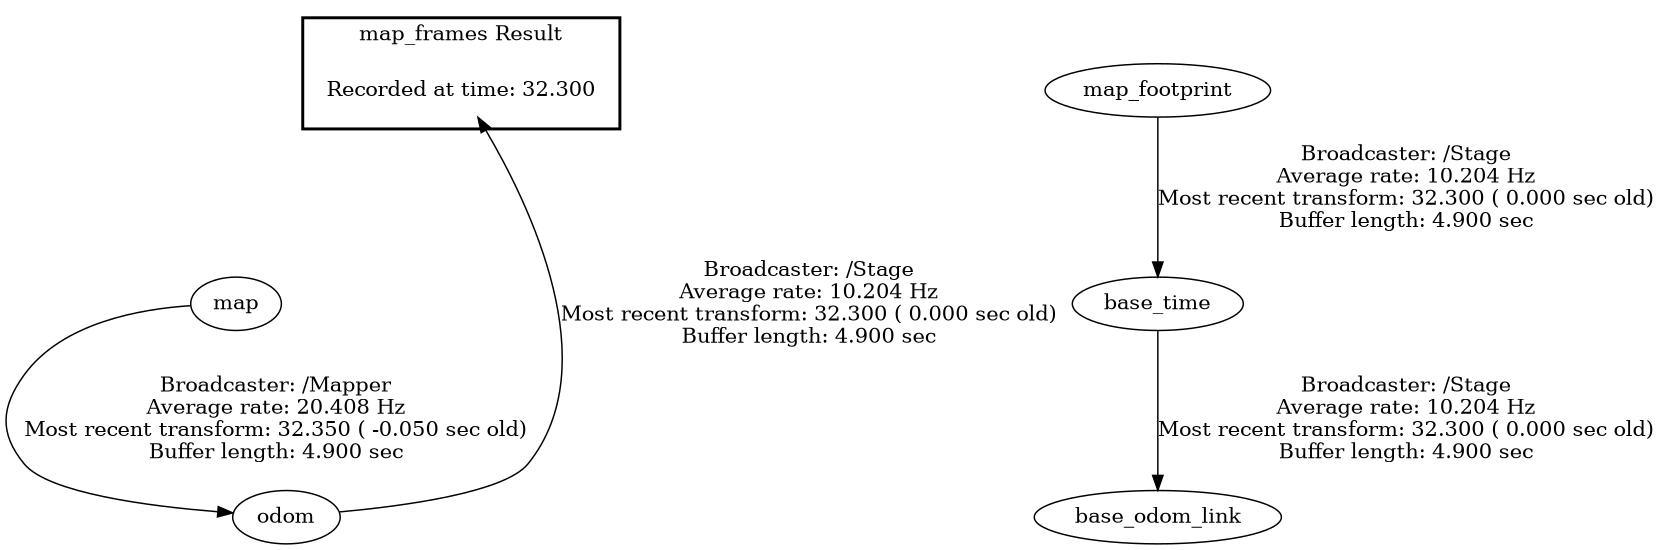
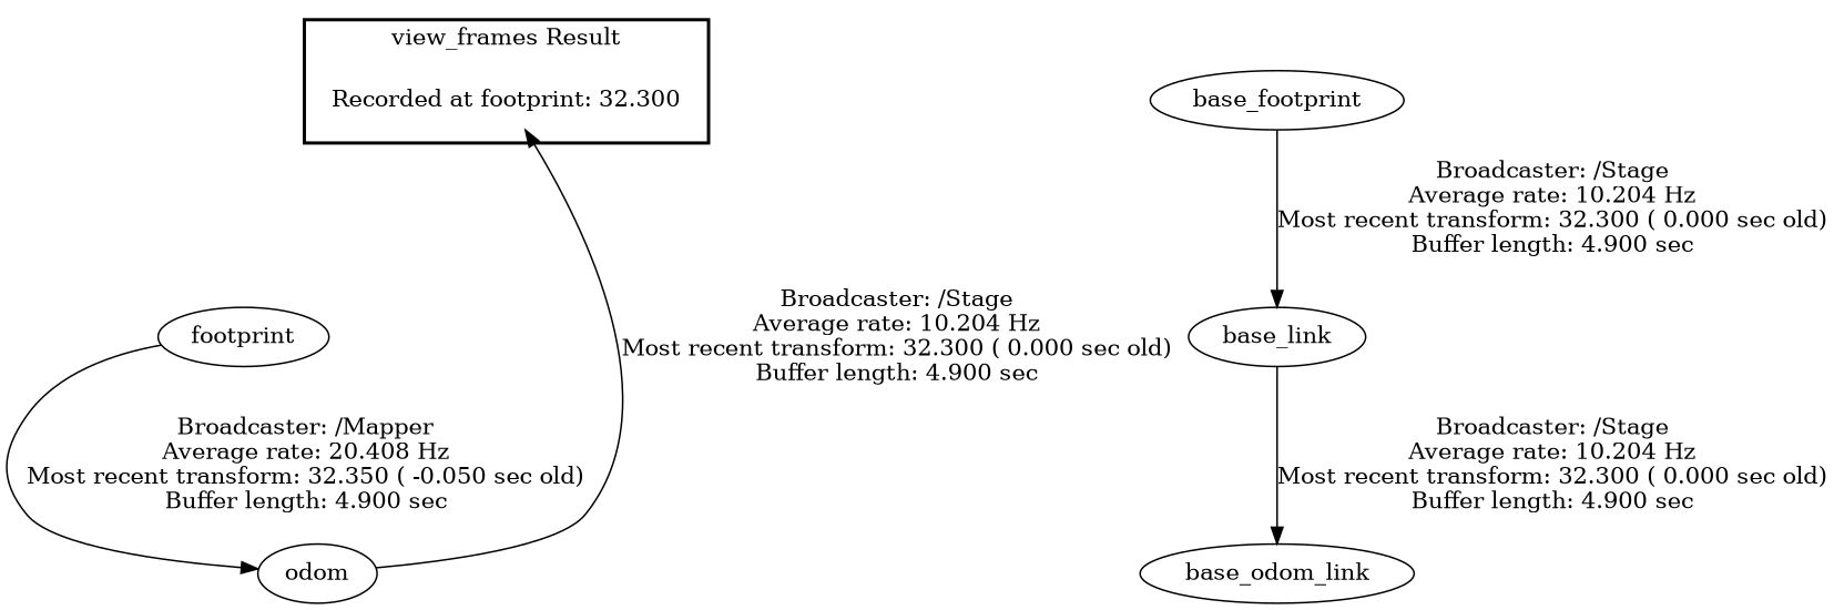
  digraph {
-   "Recorded at time: 32.300" [shape=plaintext]
-   map
+   "Recorded at time: 32.300" [shape=plaintext label="Recorded at footprint: 32.300"]
+   map [label=footprint]
    n3 [label=base_odom_link]
-   base_link [label=base_time]
-   base_footprint [label=map_footprint]
+   base_link
+   base_footprint
    odom
    subgraph cluster_1 {
      color=black
-     label="map_frames Result"
+     label="view_frames Result"
      style=bold
      "Recorded at time: 32.300"
    }
    "Recorded at time: 32.300" -> map [style=invis]
    map -> odom [label="Broadcaster: /Mapper\nAverage rate: 20.408 Hz\nMost recent transform: 32.350 ( -0.050 sec old)\nBuffer length: 4.900 sec\n"]
    base_link -> n3 [label="Broadcaster: /Stage\nAverage rate: 10.204 Hz\nMost recent transform: 32.300 ( 0.000 sec old)\nBuffer length: 4.900 sec\n"]
    base_footprint -> base_link [label="Broadcaster: /Stage\nAverage rate: 10.204 Hz\nMost recent transform: 32.300 ( 0.000 sec old)\nBuffer length: 4.900 sec\n"]
    odom -> "Recorded at time: 32.300" [label="Broadcaster: /Stage\nAverage rate: 10.204 Hz\nMost recent transform: 32.300 ( 0.000 sec old)\nBuffer length: 4.900 sec\n"]
  }
